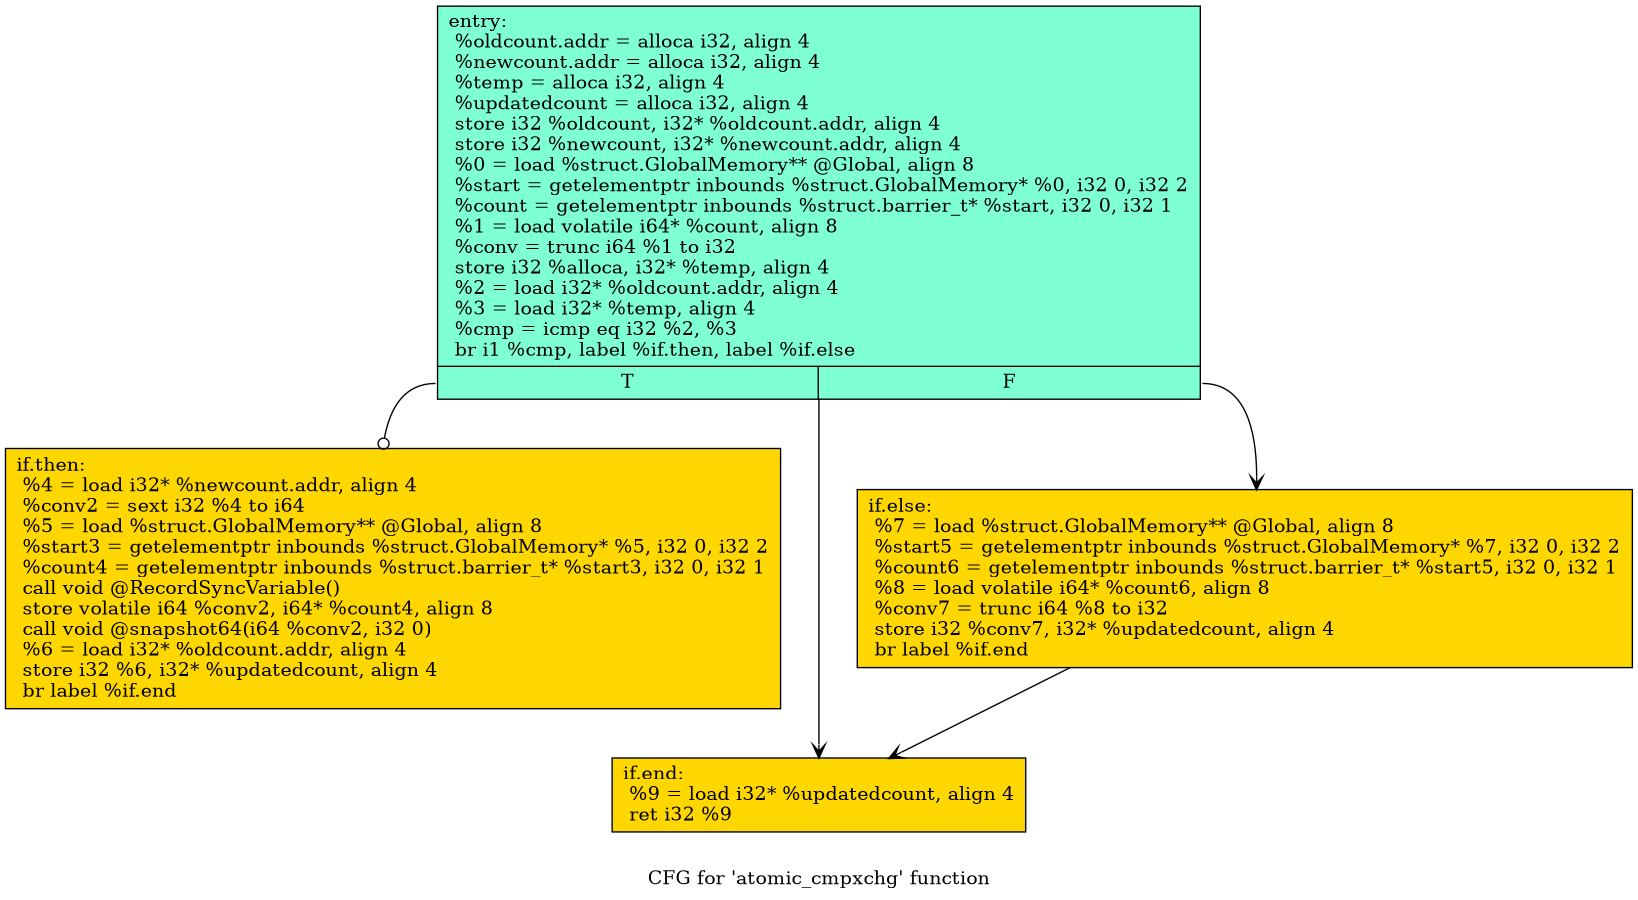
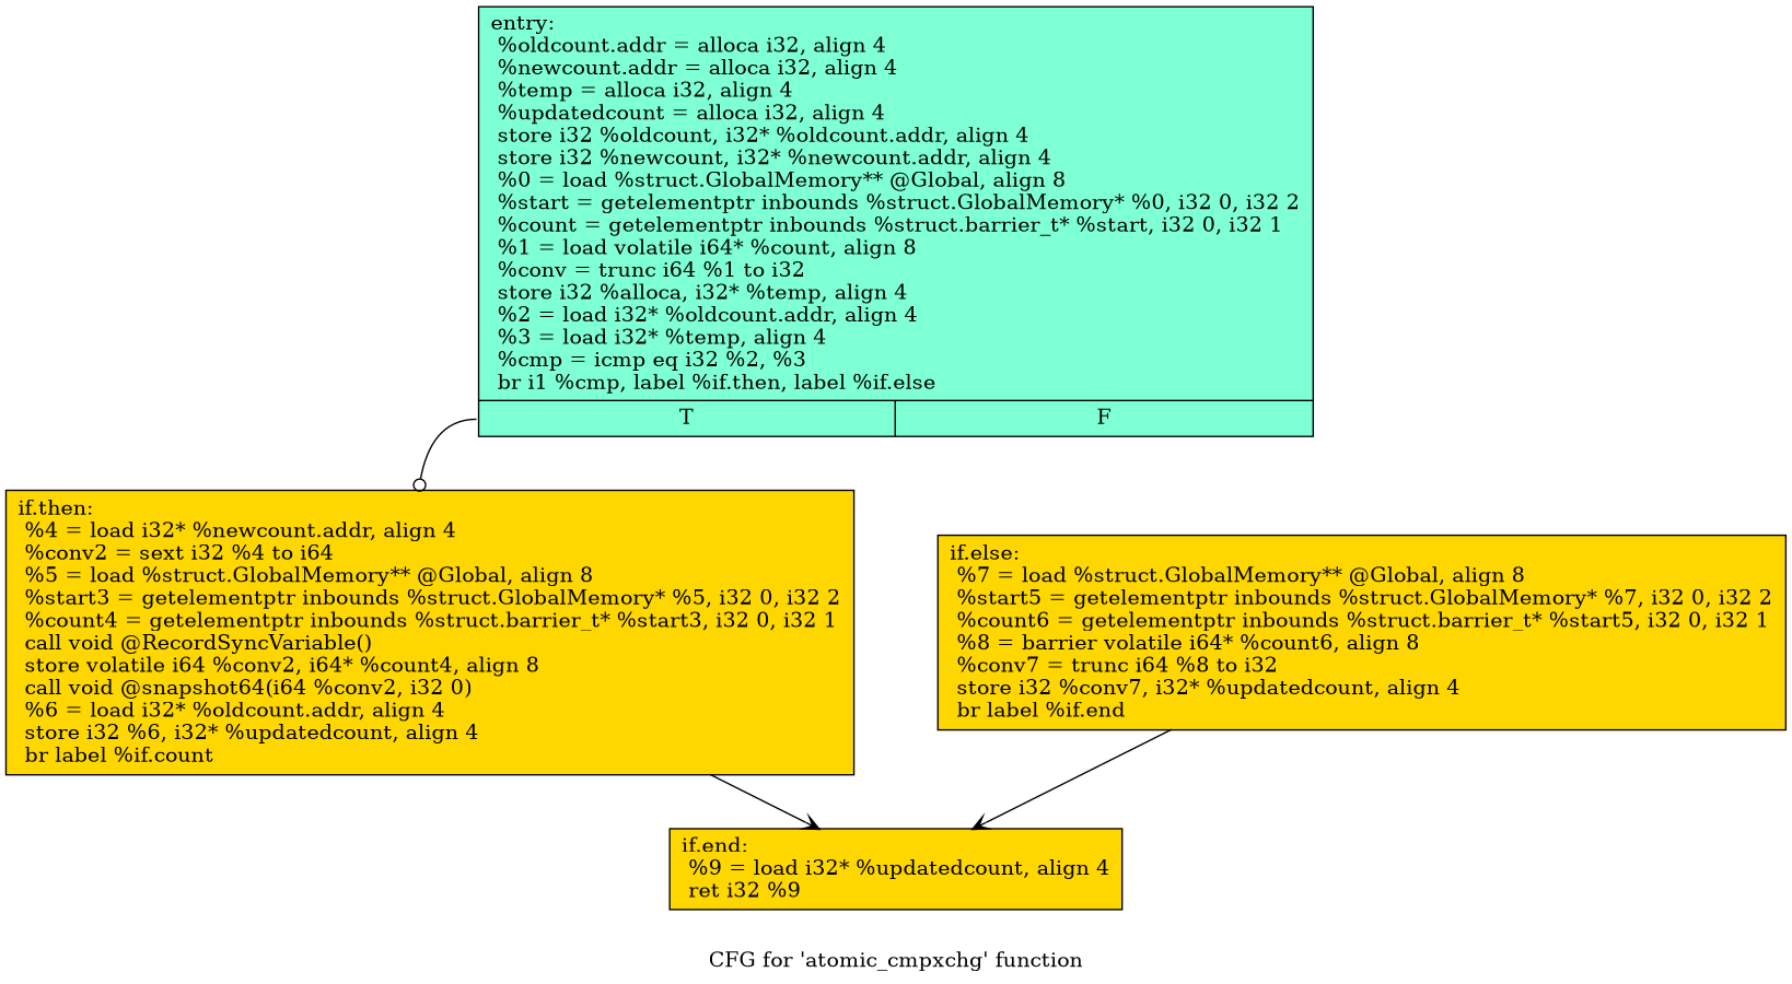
  digraph {
    label="CFG for 'atomic_cmpxchg' function"
    node [fillcolor=gold shape=record style=filled]
    edge [arrowhead=vee]
    n1 [fillcolor=aquamarine label="{entry:\l  %oldcount.addr = alloca i32, align 4\l  %newcount.addr = alloca i32, align 4\l  %temp = alloca i32, align 4\l  %updatedcount = alloca i32, align 4\l  store i32 %oldcount, i32* %oldcount.addr, align 4\l  store i32 %newcount, i32* %newcount.addr, align 4\l  %0 = load %struct.GlobalMemory** @Global, align 8\l  %start = getelementptr inbounds %struct.GlobalMemory* %0, i32 0, i32 2\l  %count = getelementptr inbounds %struct.barrier_t* %start, i32 0, i32 1\l  %1 = load volatile i64* %count, align 8\l  %conv = trunc i64 %1 to i32\l  store i32 %alloca, i32* %temp, align 4\l  %2 = load i32* %oldcount.addr, align 4\l  %3 = load i32* %temp, align 4\l  %cmp = icmp eq i32 %2, %3\l  br i1 %cmp, label %if.then, label %if.else\l|{<s0>T|<s1>F}}"]
-   n2 [label="{if.then:                                          \l  %4 = load i32* %newcount.addr, align 4\l  %conv2 = sext i32 %4 to i64\l  %5 = load %struct.GlobalMemory** @Global, align 8\l  %start3 = getelementptr inbounds %struct.GlobalMemory* %5, i32 0, i32 2\l  %count4 = getelementptr inbounds %struct.barrier_t* %start3, i32 0, i32 1\l  call void @RecordSyncVariable()\l  store volatile i64 %conv2, i64* %count4, align 8\l  call void @snapshot64(i64 %conv2, i32 0)\l  %6 = load i32* %oldcount.addr, align 4\l  store i32 %6, i32* %updatedcount, align 4\l  br label %if.end\l}"]
-   n3 [label="{if.else:                                          \l  %7 = load %struct.GlobalMemory** @Global, align 8\l  %start5 = getelementptr inbounds %struct.GlobalMemory* %7, i32 0, i32 2\l  %count6 = getelementptr inbounds %struct.barrier_t* %start5, i32 0, i32 1\l  %8 = load volatile i64* %count6, align 8\l  %conv7 = trunc i64 %8 to i32\l  store i32 %conv7, i32* %updatedcount, align 4\l  br label %if.end\l}"]
+   n2 [label="{if.then:                                          \l  %4 = load i32* %newcount.addr, align 4\l  %conv2 = sext i32 %4 to i64\l  %5 = load %struct.GlobalMemory** @Global, align 8\l  %start3 = getelementptr inbounds %struct.GlobalMemory* %5, i32 0, i32 2\l  %count4 = getelementptr inbounds %struct.barrier_t* %start3, i32 0, i32 1\l  call void @RecordSyncVariable()\l  store volatile i64 %conv2, i64* %count4, align 8\l  call void @snapshot64(i64 %conv2, i32 0)\l  %6 = load i32* %oldcount.addr, align 4\l  store i32 %6, i32* %updatedcount, align 4\l  br label %if.count\l}"]
+   n3 [label="{if.else:                                          \l  %7 = load %struct.GlobalMemory** @Global, align 8\l  %start5 = getelementptr inbounds %struct.GlobalMemory* %7, i32 0, i32 2\l  %count6 = getelementptr inbounds %struct.barrier_t* %start5, i32 0, i32 1\l  %8 = barrier volatile i64* %count6, align 8\l  %conv7 = trunc i64 %8 to i32\l  store i32 %conv7, i32* %updatedcount, align 4\l  br label %if.end\l}"]
    n4 [label="{if.end:                                           \l  %9 = load i32* %updatedcount, align 4\l  ret i32 %9\l}"]
    n1 -> n2 [arrowhead=odot tailport=s0]
-   n1 -> n3 [tailport=s1]
-   n1 -> n4
+   n2 -> n4
    n3 -> n4
  }
